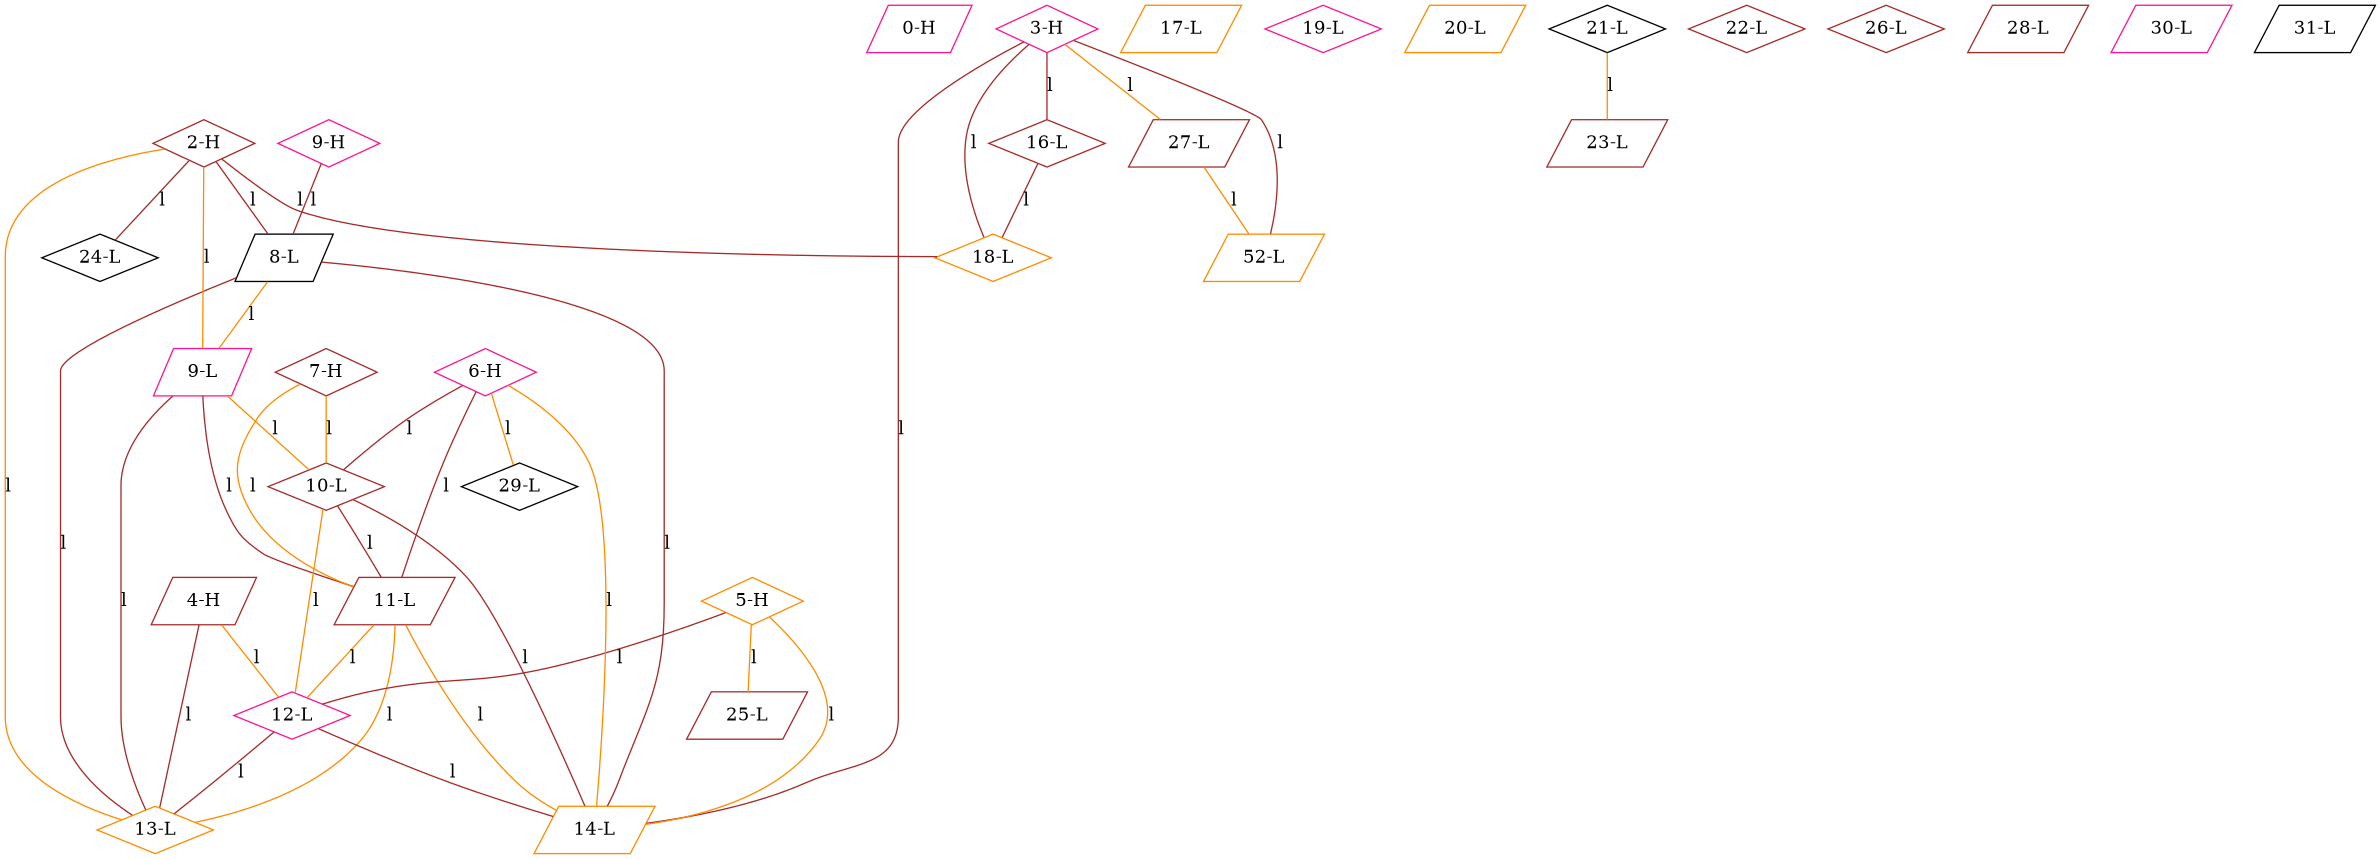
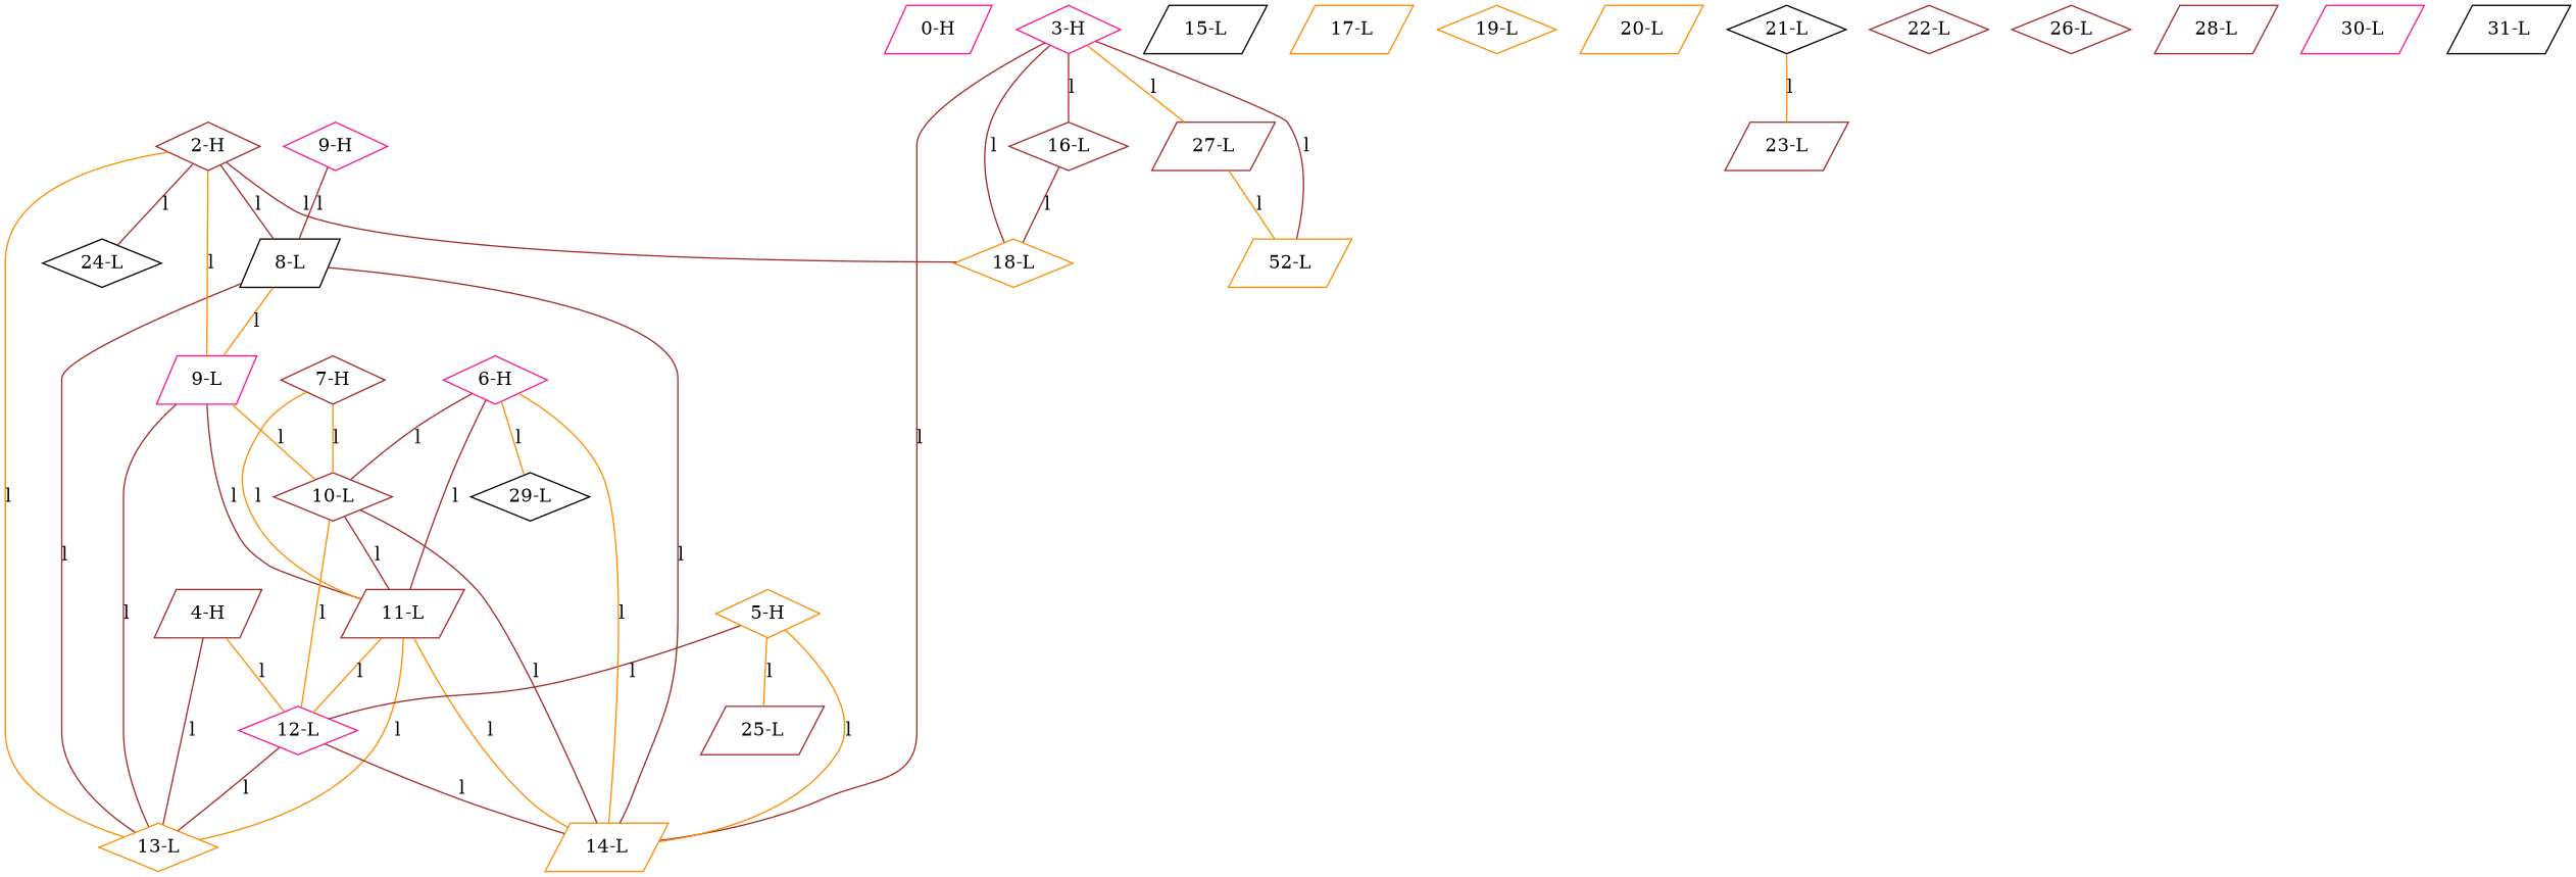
  graph {
    node [color=brown shape=diamond]
    edge [color=brown]
    n1 [color=deeppink label="0-H" shape=parallelogram]
    n2 [color=deeppink label="9-H"]
    n3 [color=black label="8-L" shape=parallelogram]
    n4 [color=deeppink label="9-L" shape=parallelogram]
    n5 [color=darkorange label="13-L"]
    n6 [color=darkorange label="14-L" shape=parallelogram]
    n7 [label="2-H"]
    n8 [color=darkorange label="18-L"]
    n9 [color=black label="24-L"]
    n10 [label="10-L"]
    n11 [label="11-L" shape=parallelogram]
    n12 [color=deeppink label="3-H"]
    n13 [label="16-L"]
    n14 [label="27-L" shape=parallelogram]
    n15 [color=darkorange label="52-L" shape=parallelogram]
    n16 [label="4-H" shape=parallelogram]
    n17 [color=deeppink label="12-L"]
    n18 [color=darkorange label="5-H"]
    n19 [label="25-L" shape=parallelogram]
    n20 [color=deeppink label="6-H"]
    n21 [color=black label="29-L"]
    n22 [label="7-H"]
+   n23 [color=black label="15-L" shape=parallelogram]
    n24 [color=darkorange label="17-L" shape=parallelogram]
-   n25 [color=deeppink label="19-L"]
+   n25 [color=darkorange label="19-L"]
    n26 [color=darkorange label="20-L" shape=parallelogram]
    n27 [color=black label="21-L"]
    n28 [label="23-L" shape=parallelogram]
    n29 [label="22-L"]
    n30 [label="26-L"]
    n31 [label="28-L" shape=parallelogram]
    n32 [color=deeppink label="30-L" shape=parallelogram]
    n33 [color=black label="31-L" shape=parallelogram]
    n2 -- n3 [label=l]
    n3 -- n4 [color=darkorange label=l]
    n3 -- n5 [label=l]
    n3 -- n6 [label=l]
    n4 -- n5 [label=l]
    n4 -- n10 [color=darkorange label=l]
    n4 -- n11 [label=l]
    n7 -- n3 [label=l]
    n7 -- n4 [color=darkorange label=l]
    n7 -- n5 [color=darkorange label=l]
    n7 -- n8 [label=l]
    n7 -- n9 [label=l]
    n10 -- n6 [label=l]
    n10 -- n11 [label=l]
    n10 -- n17 [color=darkorange label=l]
    n11 -- n5 [color=darkorange label=l]
    n11 -- n6 [color=darkorange label=l]
    n11 -- n17 [color=darkorange label=l]
    n12 -- n6 [label=l]
    n12 -- n8 [label=l]
    n12 -- n13 [label=l]
    n12 -- n14 [color=darkorange label=l]
    n12 -- n15 [label=l]
    n13 -- n8 [label=l]
    n14 -- n15 [color=darkorange label=l]
    n16 -- n5 [label=l]
    n16 -- n17 [color=darkorange label=l]
    n17 -- n5 [label=l]
    n17 -- n6 [label=l]
    n18 -- n6 [color=darkorange label=l]
    n18 -- n17 [label=l]
    n18 -- n19 [color=darkorange label=l]
    n20 -- n6 [color=darkorange label=l]
    n20 -- n10 [label=l]
    n20 -- n11 [label=l]
    n20 -- n21 [color=darkorange label=l]
    n22 -- n10 [color=darkorange label=l]
    n22 -- n11 [color=darkorange label=l]
    n27 -- n28 [color=darkorange label=l]
  }
